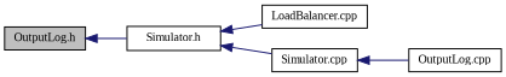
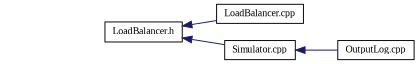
  digraph {
    fontname="Liberation Serif"
    rankdir=LR
    node [color=black fillcolor=white fontname="Liberation Serif" fontsize=10 shape=record style=filled]
    edge [color=midnightblue dir=back fontname="Liberation Serif" fontsize=10 labelfontname=Helvetica labelfontsize=10 style=solid]
-   n1 [fillcolor=grey75 fontcolor=black height=0.2 label="OutputLog.h" width=0.4]
-   n2 [height=0.2 label="Simulator.h" width=0.4]
+   n2 [height=0.2 label="LoadBalancer.h" width=0.4]
    n3 [height=0.2 label="LoadBalancer.cpp" width=0.4]
    n4 [height=0.2 label="Simulator.cpp" width=0.4]
    n5 [height=0.2 label="OutputLog.cpp" width=0.4]
-   n1 -> n2
    n2 -> n3
    n2 -> n4
    n4 -> n5
  }
